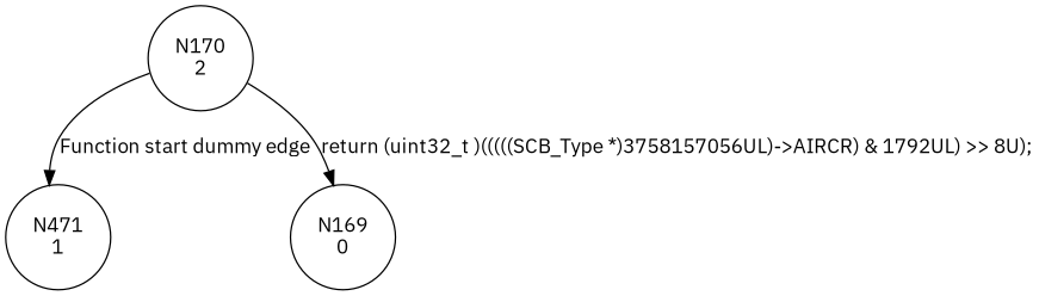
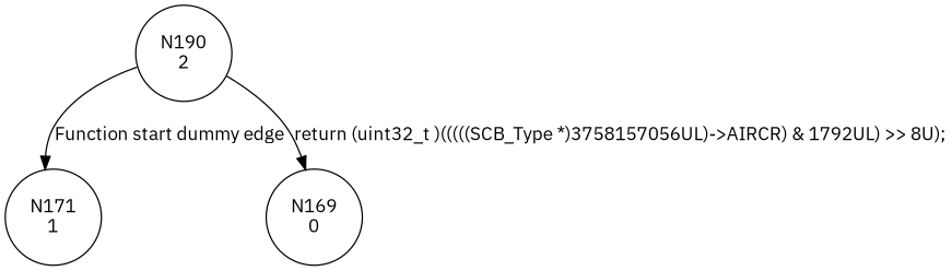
  digraph {
    fontname="IBM Plex Sans"
    node [fontname="IBM Plex Sans" shape=circle]
    edge [fontname="IBM Plex Sans"]
-   n1 [label="N170\n2"]
-   n2 [label="N471\n1"]
+   n1 [label="N190\n2"]
+   n2 [label="N171\n1"]
    n3 [label="N169\n0"]
    n1 -> n2 [label="Function start dummy edge"]
    n1 -> n3 [label="return (uint32_t )(((((SCB_Type *)3758157056UL)->AIRCR) & 1792UL) >> 8U);"]
  }
